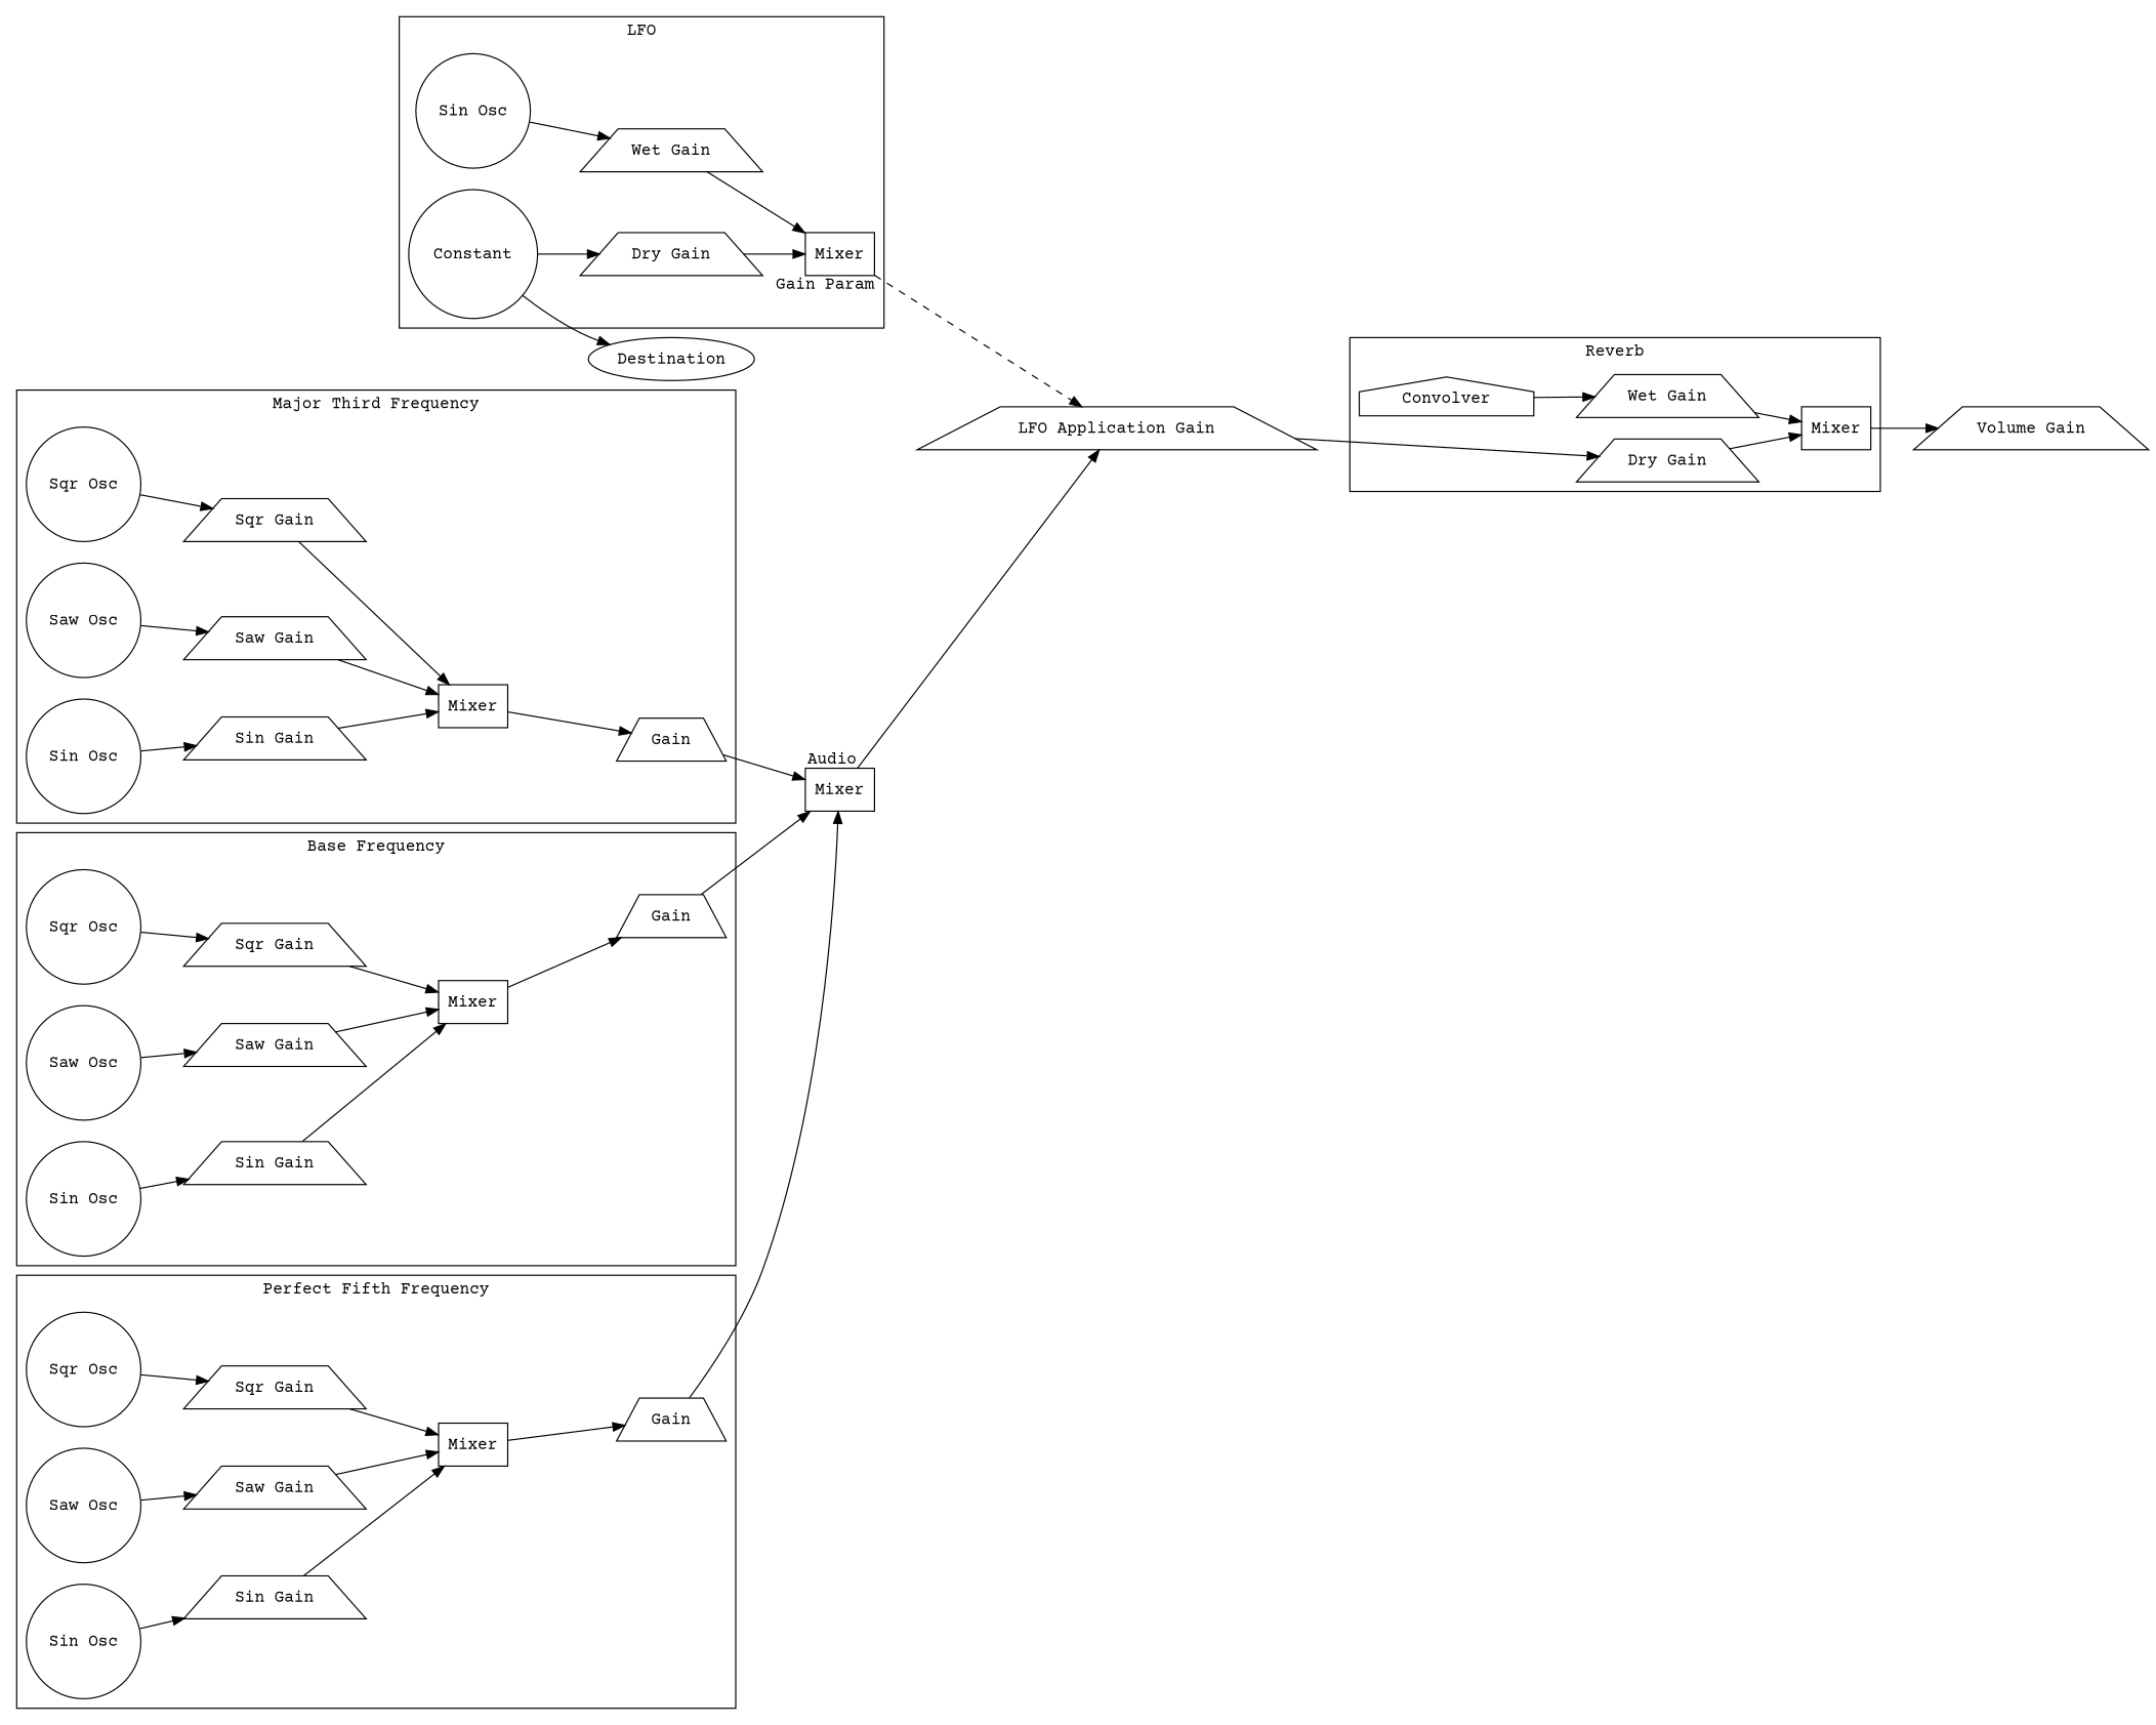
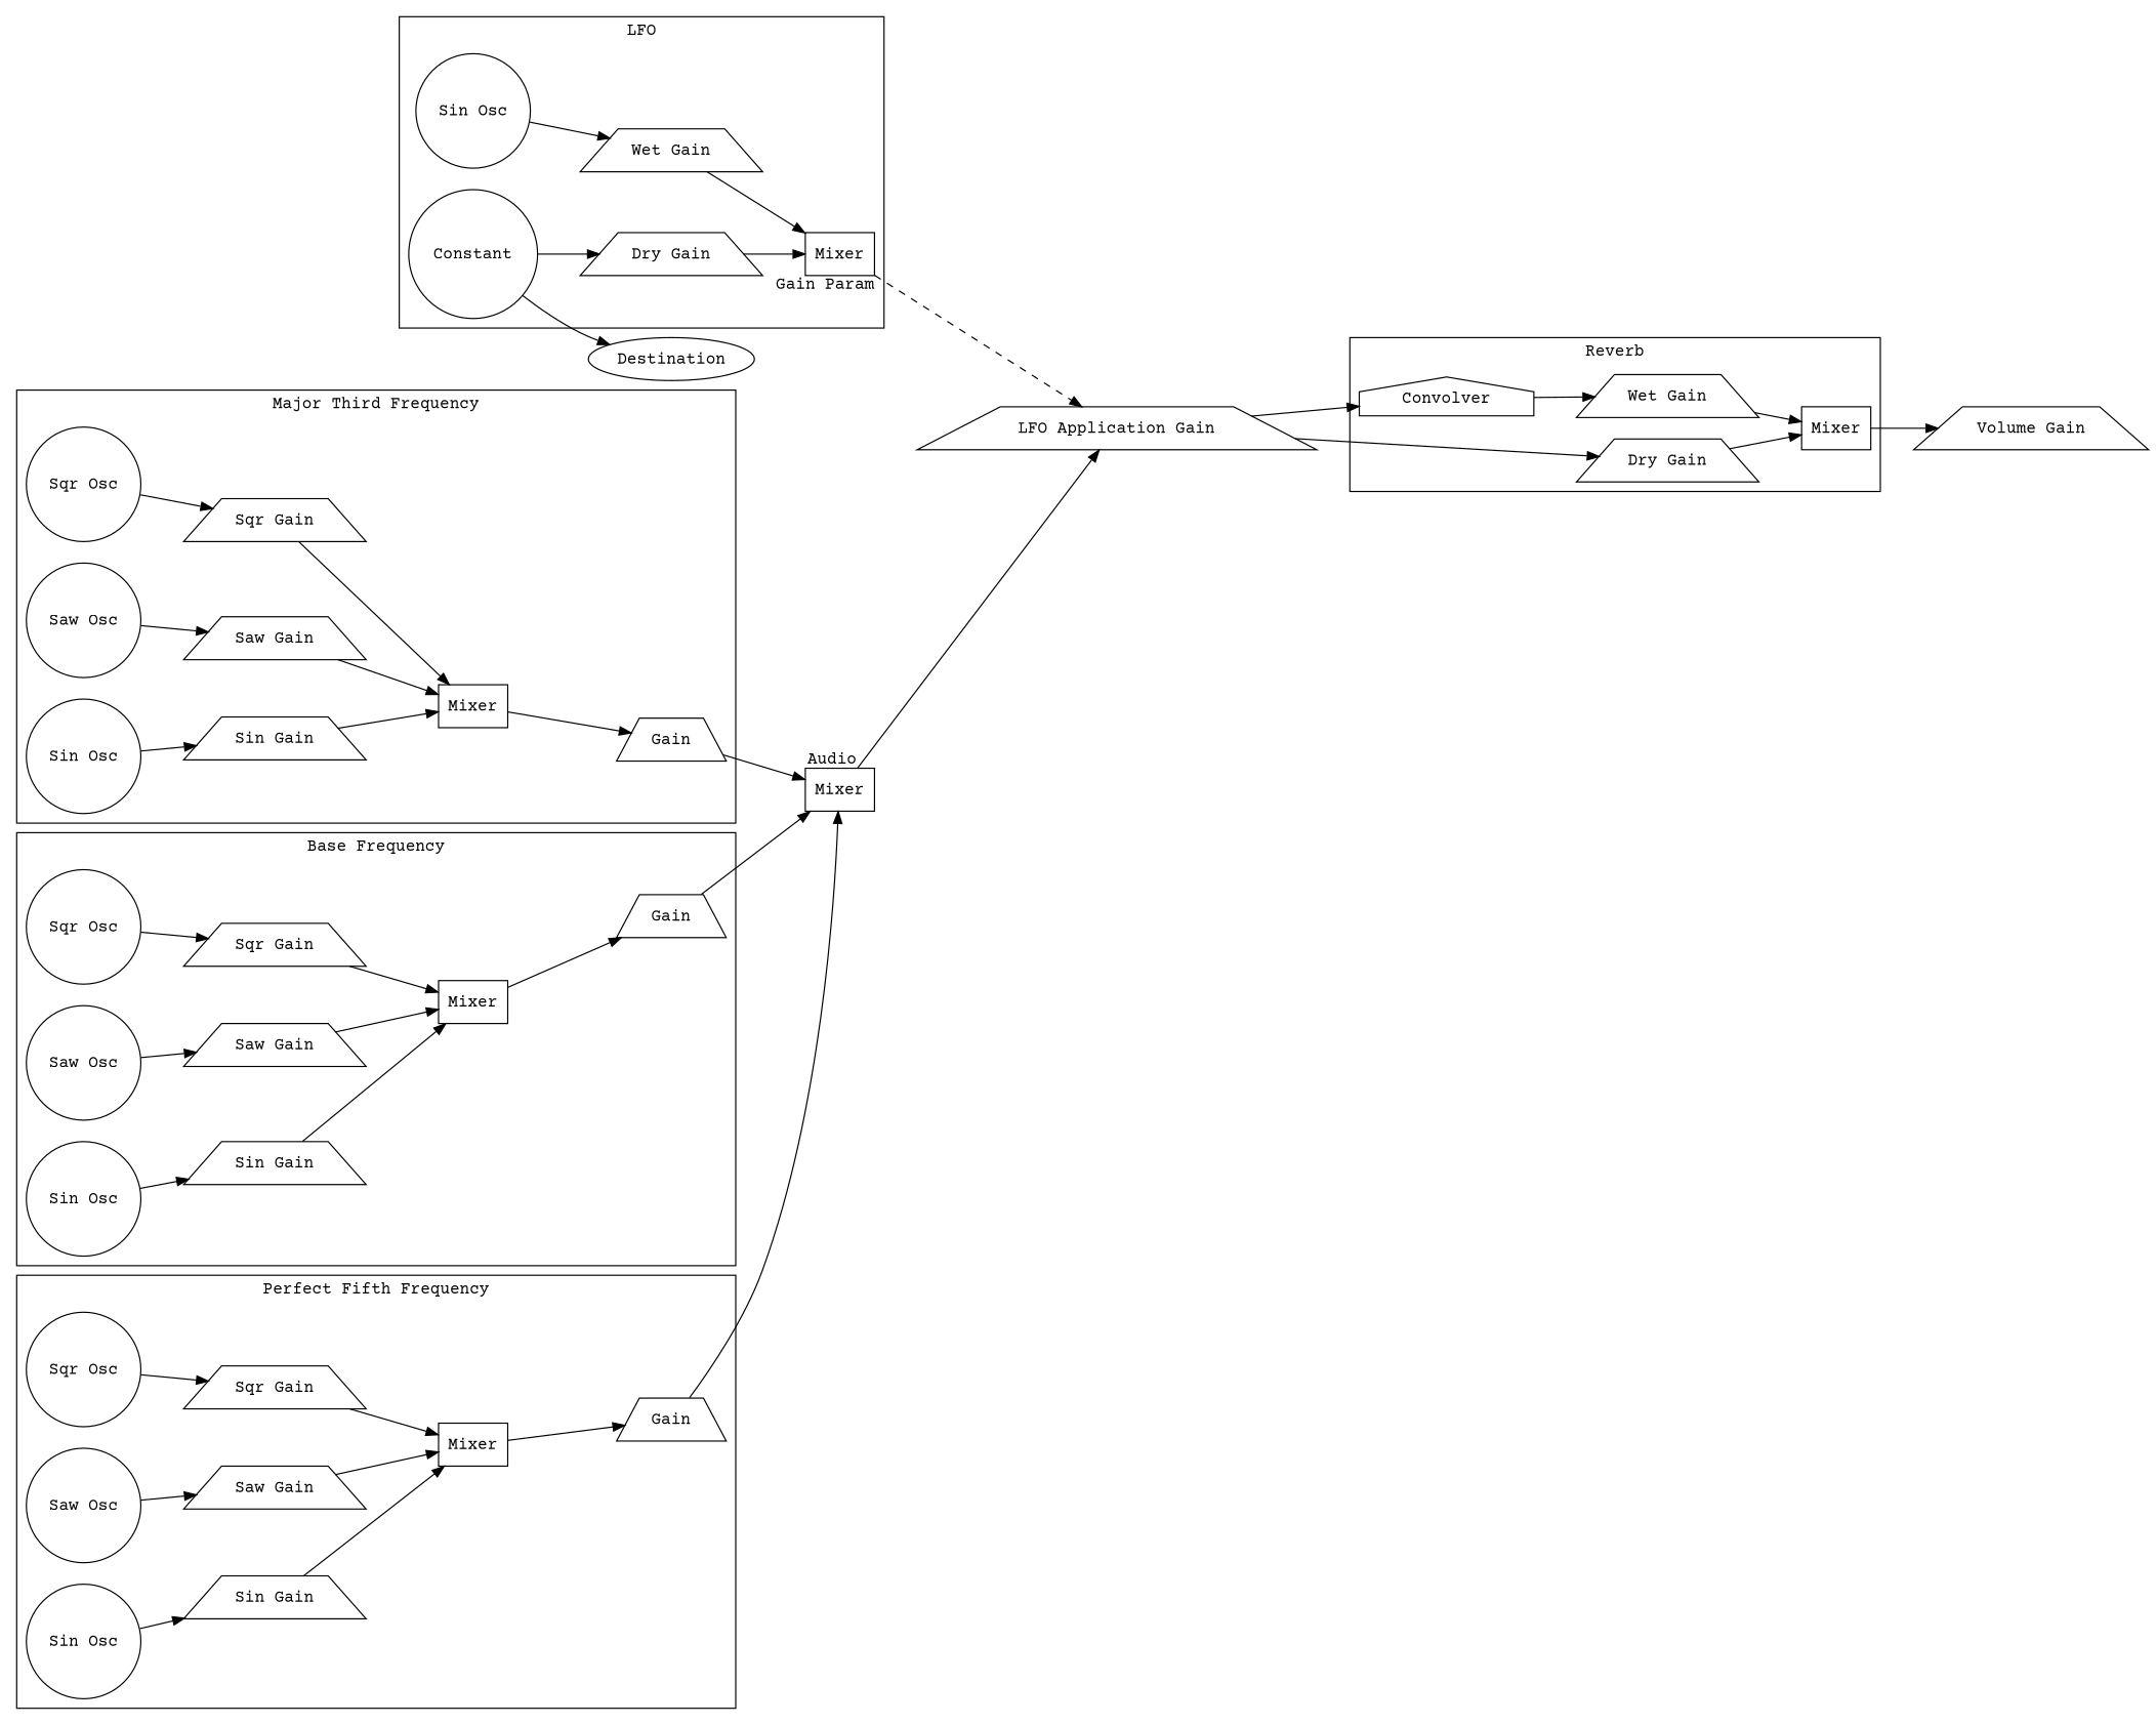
  digraph {
    fontname="Courier Prime"
    rankdir=LR
    node [fontname="Courier Prime" shape=trapezium]
    edge [fontname="Courier Prime"]
    n1 [label="Sqr Osc" shape=circle]
    n2 [label="Sqr Gain"]
    n3 [label="Saw Osc" shape=circle]
    n4 [label="Saw Gain"]
    n5 [label="Sin Osc" shape=circle]
    n6 [label="Sin Gain"]
    n7 [label=Mixer shape=box]
    n8 [label=Gain]
    n9 [label="Sqr Osc" shape=circle]
    n10 [label="Sqr Gain"]
    n11 [label="Saw Osc" shape=circle]
    n12 [label="Saw Gain"]
    n13 [label="Sin Osc" shape=circle]
    n14 [label="Sin Gain"]
    n15 [label=Mixer shape=box]
    n16 [label=Gain]
    n17 [label="Sqr Osc" shape=circle]
    n18 [label="Sqr Gain"]
    n19 [label="Saw Osc" shape=circle]
    n20 [label="Saw Gain"]
    n21 [label="Sin Osc" shape=circle]
    n22 [label="Sin Gain"]
    n23 [label=Mixer shape=box]
    n24 [label=Gain]
    n25 [label="Sin Osc" shape=circle]
    n26 [label="Wet Gain"]
    n27 [label=Constant shape=circle]
    n28 [label="Dry Gain"]
    n29 [label=Mixer shape=box]
    n30 [label=Convolver shape=house]
    n31 [label="Wet Gain"]
    n32 [label=Mixer shape=box]
    n33 [label="Dry Gain"]
    n34 [label=Mixer shape=box]
    Destination [shape=""]
    n36 [label="LFO Application Gain"]
    n37 [label="Volume Gain"]
    subgraph cluster_1 {
      label="Base Frequency"
      n1
      n2
      n3
      n4
      n5
      n6
      n7
      n8
    }
    subgraph cluster_2 {
      label="Major Third Frequency"
      n9
      n10
      n11
      n12
      n13
      n14
      n15
      n16
    }
    subgraph cluster_3 {
      label="Perfect Fifth Frequency"
      n17
      n18
      n19
      n20
      n21
      n22
      n23
      n24
    }
    subgraph cluster_4 {
      label=LFO
      n25
      n26
      n27
      n28
      n29
    }
    subgraph cluster_5 {
      label=Reverb
      n30
      n31
      n32
      n33
    }
    n1 -> n2
    n2 -> n7
    n3 -> n4
    n4 -> n7
    n5 -> n6
    n6 -> n7
    n7 -> n8
    n8 -> n34
    n9 -> n10
    n10 -> n15
    n11 -> n12
    n12 -> n15
    n13 -> n14
    n14 -> n15
    n15 -> n16
    n16 -> n34
    n17 -> n18
    n18 -> n23
    n19 -> n20
    n20 -> n23
    n21 -> n22
    n22 -> n23
    n23 -> n24
    n24 -> n34
    n25 -> n26
    n26 -> n29
    n27 -> n28
    n27 -> Destination
    n28 -> n29
    n29 -> n36 [style=dashed taillabel="Gain Param"]
    n30 -> n31
    n31 -> n32
    n32 -> n37
    n33 -> n32
    n34 -> n36 [taillabel=Audio]
+   n36 -> n30
    n36 -> n33
  }
